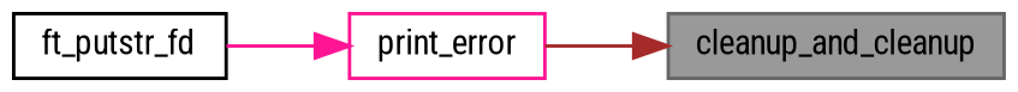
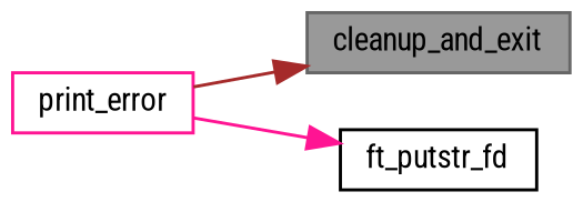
  digraph {
    fontname="Roboto Condensed"
    rankdir=LR
    node [fillcolor=white fontname="Roboto Condensed" fontsize=10 shape=box style=filled]
    edge [fontname="Roboto Condensed" fontsize=10 labelfontname=Helvetica labelfontsize=10 style=solid]
-   n1 [color=gray40 fillcolor=grey60 fontcolor=black height=0.2 label=cleanup_and_cleanup width=0.4]
+   n1 [color=gray40 fillcolor=grey60 fontcolor=black height=0.2 label=cleanup_and_exit width=0.4]
    n2 [color=deeppink height=0.2 label=print_error width=0.4]
    n3 [color=black height=0.2 label=ft_putstr_fd width=0.4]
    n2 -> n1 [color=brown]
-   n3 -> n2 [color=deeppink]
+   n2 -> n3 [color=deeppink]
  }
